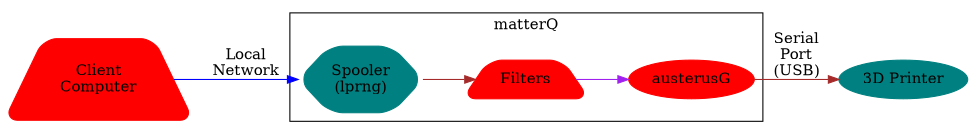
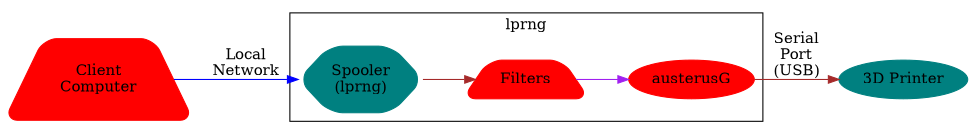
  digraph {
    rankdir=LR
    node [shape=trapezium style="rounded,filled" color=red]
    edge [color=brown]
    n1 [label="Spooler\n(lprng)" shape=hexagon color=teal]
    n2 [label=Filters]
    austerusG [shape=ellipse]
    n4 [label="3D Printer" shape=ellipse color=teal]
    n5 [label="Client\nComputer"]
    subgraph cluster_1 {
-     label=matterQ
+     label=lprng
      n1
      n2
      austerusG
    }
    n1 -> n2
    n2 -> austerusG [color=purple]
    austerusG -> n4 [label="Serial\nPort\n(USB)"]
    n5 -> n1 [label="Local\nNetwork" color=blue]
  }
